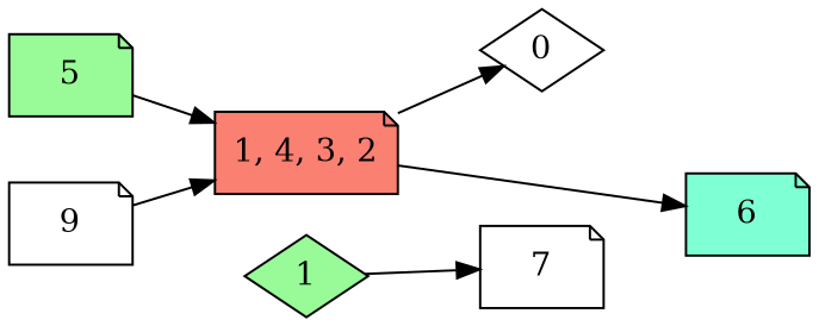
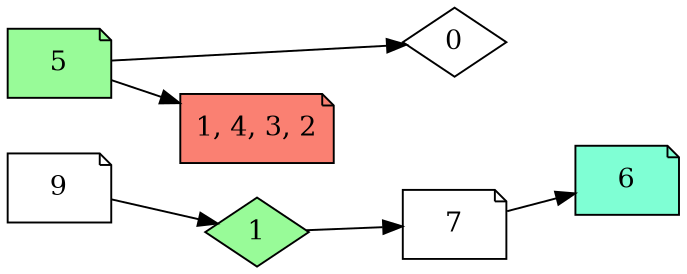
  digraph {
    rankdir=LR
    node [fillcolor=white shape=note style=filled]
    "1, 4, 3, 2" [fillcolor=salmon]
    0 [shape=diamond]
    5 [fillcolor=palegreen]
    6 [fillcolor=aquamarine]
    7
    n6 [fillcolor=palegreen label=1 shape=diamond]
    9
-   "1, 4, 3, 2" -> 0
+   5 -> 0
    5 -> "1, 4, 3, 2"
-   "1, 4, 3, 2" -> 6
+   7 -> 6
    n6 -> 7
-   9 -> "1, 4, 3, 2"
+   9 -> n6
  }
